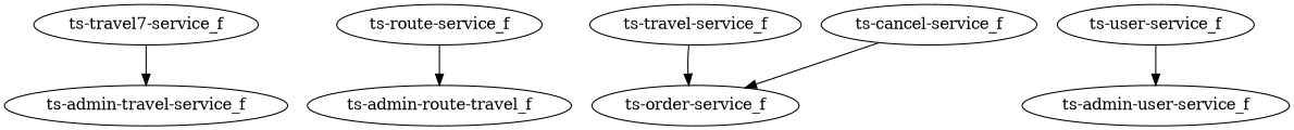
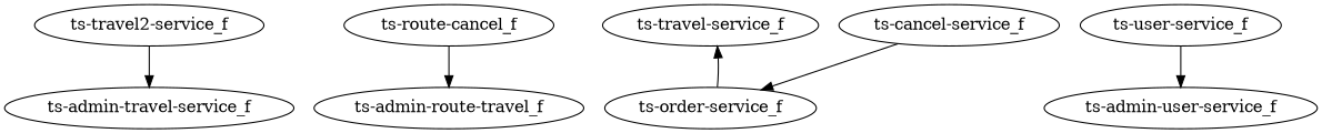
  digraph {
    edge [arrowhead=normal arrowtail=none]
-   "ts-travel2-service_f" [label="ts-travel7-service_f"]
+   "ts-travel2-service_f"
    "ts-admin-travel-service_f"
    n3 [label="ts-admin-route-travel_f"]
-   "ts-route-service_f"
+   "ts-route-service_f" [label="ts-route-cancel_f"]
    n5 [label="ts-travel-service_f"]
    "ts-order-service_f"
    "ts-cancel-service_f"
    "ts-user-service_f"
    "ts-admin-user-service_f"
    "ts-travel2-service_f" -> "ts-admin-travel-service_f"
    "ts-route-service_f" -> n3
-   n5 -> "ts-order-service_f"
+   "ts-order-service_f" -> n5
    "ts-cancel-service_f" -> "ts-order-service_f"
    "ts-user-service_f" -> "ts-admin-user-service_f"
  }
